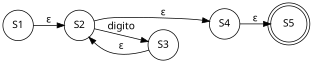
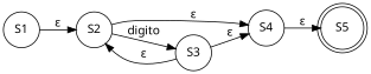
  digraph {
    fontname="Noto Sans"
    forcelabels=true
    rankdir=LR
    node [fontname="Noto Sans" shape=circle]
    edge [fontname="Noto Sans"]
    S1
    S2
    S4
    S3
    S5 [shape=doublecircle]
    S1 -> S2 [label="ε"]
    S2 -> S4 [label="ε"]
    S2 -> S3 [label=digito]
    S4 -> S5 [label="ε"]
    S3 -> S2 [label="ε"]
+   S3 -> S4 [label="ε"]
  }
